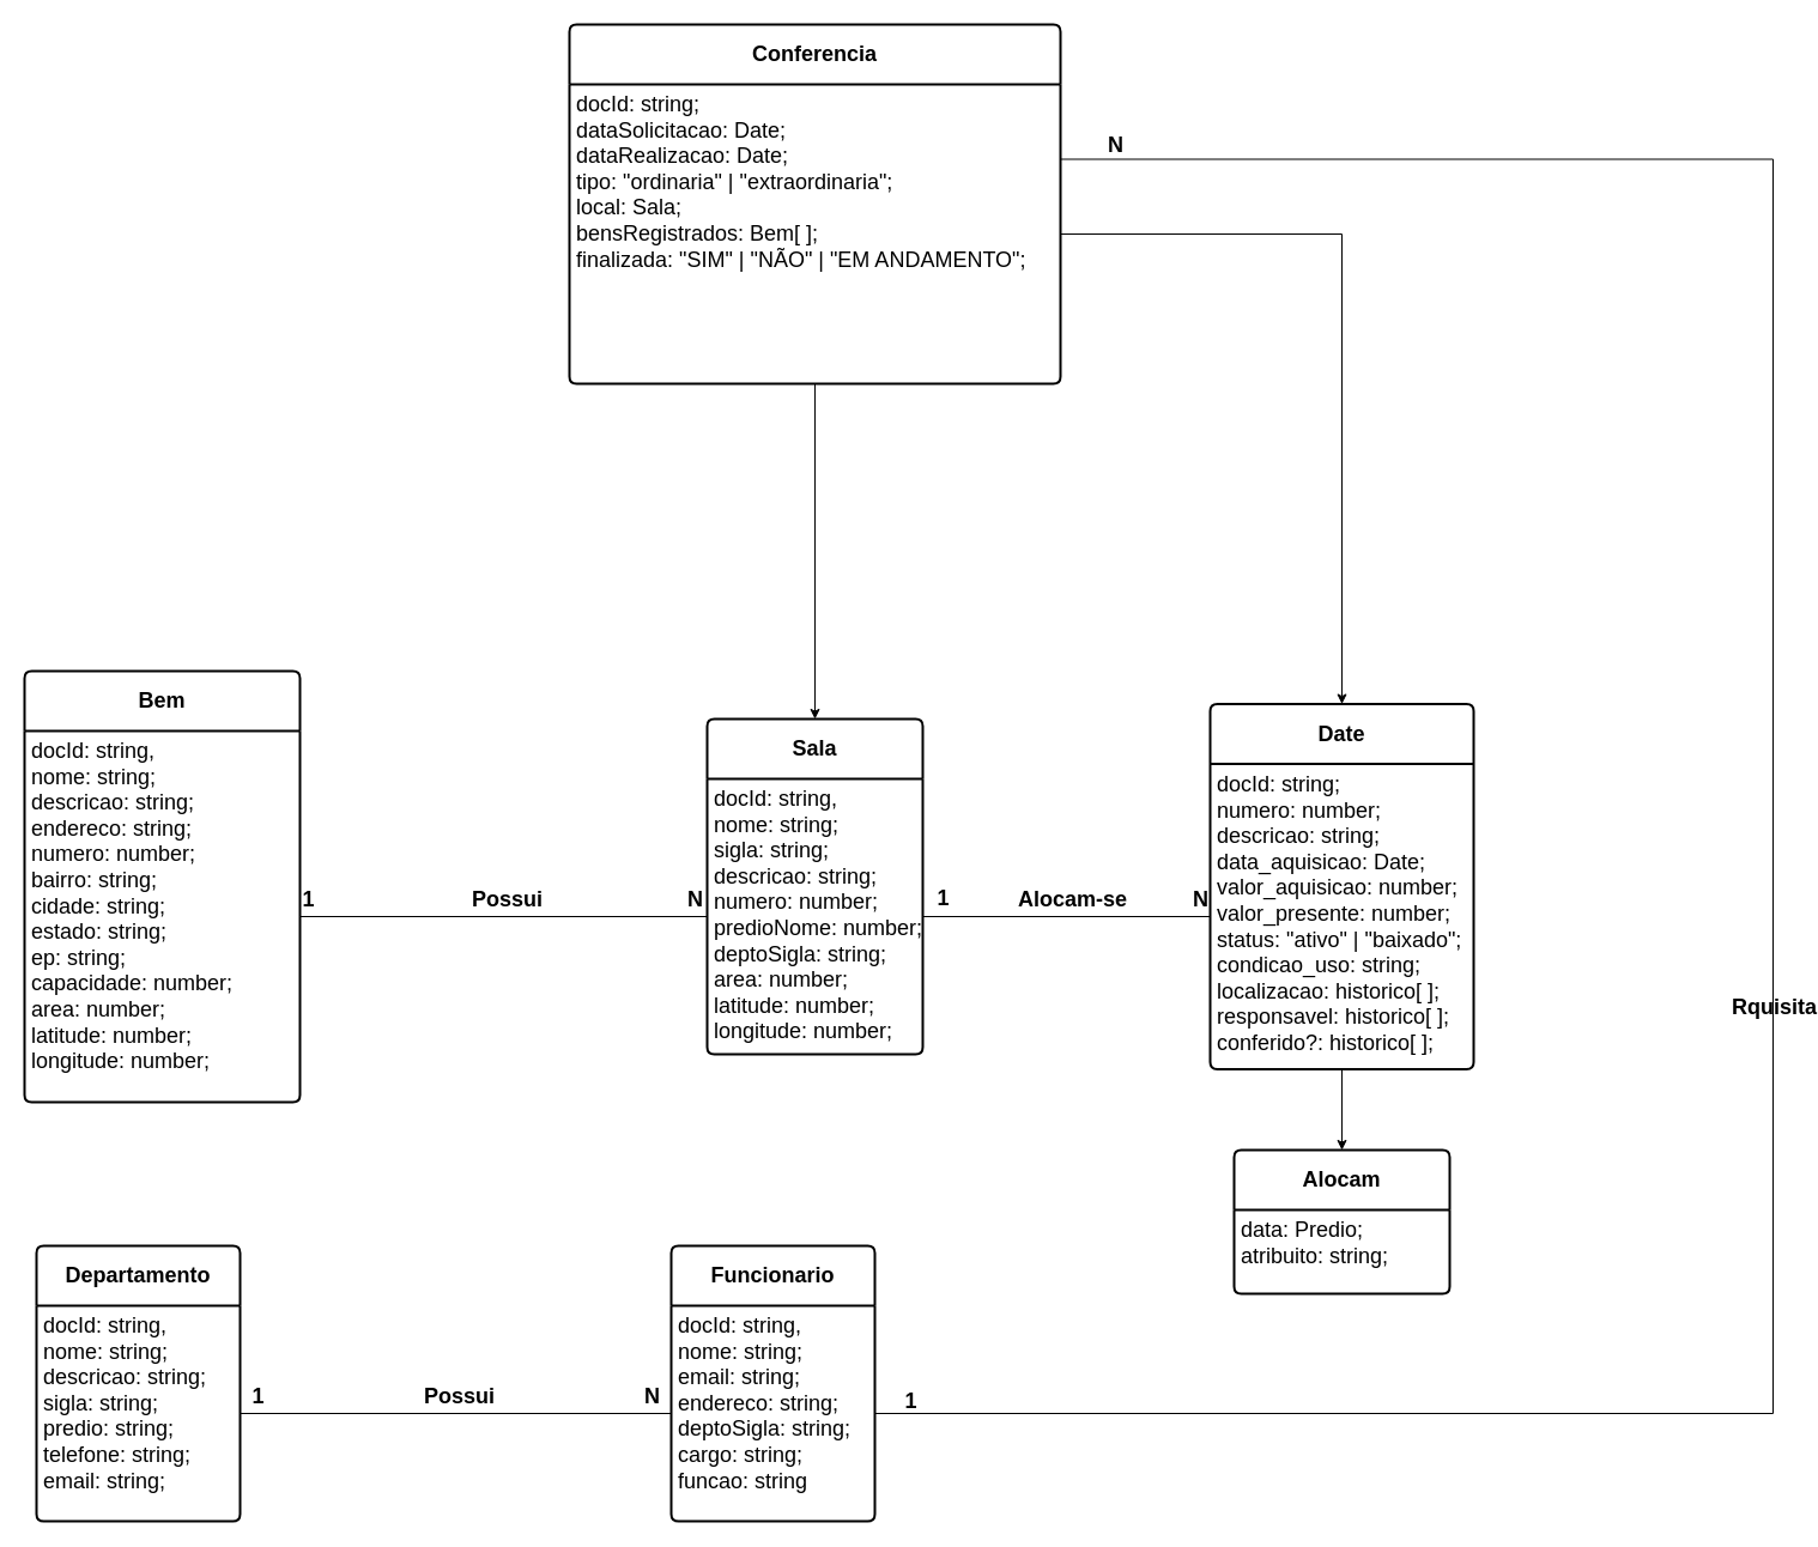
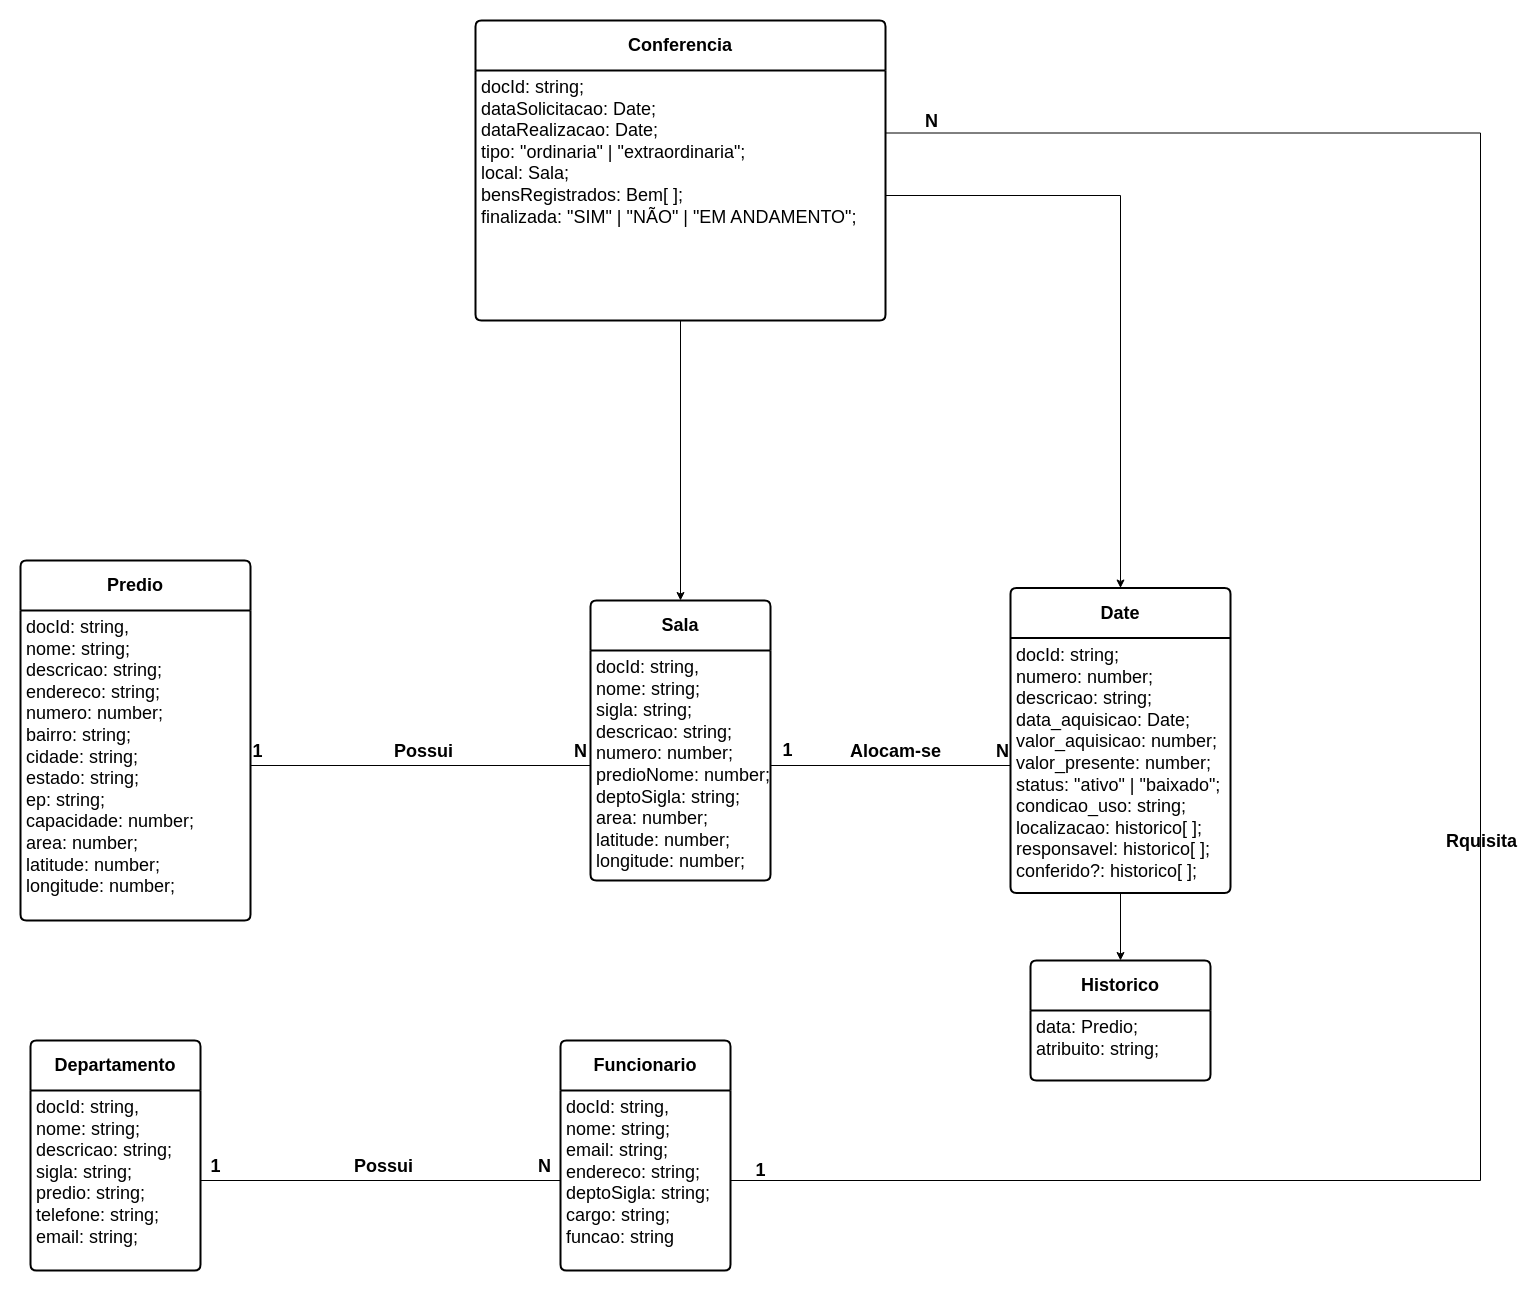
  <mxCell id="0" />
  <mxCell id="1" parent="0" />
  <mxCell id="2" value="&lt;b&gt;Date&lt;/b&gt;" style="swimlane;childLayout=stackLayout;horizontal=1;startSize=50;horizontalStack=0;rounded=1;fontSize=18;fontStyle=0;strokeWidth=2;resizeParent=0;resizeLast=1;shadow=0;dashed=0;align=center;arcSize=4;labelBorderColor=none;textShadow=0;whiteSpace=wrap;html=1;labelBackgroundColor=none;" vertex="1" parent="1"><mxGeometry x="1010" y="587.5" width="220" height="305" as="geometry" /></mxCell>
  <mxCell id="3" value="docId: string;&lt;br&gt;numero: number;&lt;br&gt;descricao: string;&lt;br&gt;data_aquisicao: Date;&lt;br&gt;valor_aquisicao: number;&lt;br&gt;valor_presente: number;&lt;br&gt;status: &quot;ativo&quot; | &quot;baixado&quot;;&lt;br&gt;condicao_uso: string;&lt;br&gt;localizacao: historico[ ];&amp;nbsp;&lt;br&gt;responsavel: historico[ ];&amp;nbsp;&lt;br&gt;conferido?: historico[ ];" style="align=left;strokeColor=none;fillColor=none;spacingLeft=4;fontSize=18;verticalAlign=top;resizable=0;rotatable=0;part=1;labelBorderColor=none;textShadow=0;html=1;labelBackgroundColor=none;" vertex="1" parent="2"><mxGeometry y="50" width="220" height="255" as="geometry" /></mxCell>
- <mxCell id="4" value="&lt;b&gt;Alocam&lt;/b&gt;" style="swimlane;childLayout=stackLayout;horizontal=1;startSize=50;horizontalStack=0;rounded=1;fontSize=18;fontStyle=0;strokeWidth=2;resizeParent=0;resizeLast=1;shadow=0;dashed=0;align=center;arcSize=4;labelBorderColor=none;textShadow=0;whiteSpace=wrap;html=1;labelBackgroundColor=none;" vertex="1" parent="1"><mxGeometry x="1030" y="960" width="180" height="120" as="geometry" /></mxCell>
+ <mxCell id="4" value="&lt;b&gt;Historico&lt;/b&gt;" style="swimlane;childLayout=stackLayout;horizontal=1;startSize=50;horizontalStack=0;rounded=1;fontSize=18;fontStyle=0;strokeWidth=2;resizeParent=0;resizeLast=1;shadow=0;dashed=0;align=center;arcSize=4;labelBorderColor=none;textShadow=0;whiteSpace=wrap;html=1;labelBackgroundColor=none;" vertex="1" parent="1"><mxGeometry x="1030" y="960" width="180" height="120" as="geometry" /></mxCell>
  <mxCell id="5" value="data: Predio;&lt;br&gt;atribuito: string;" style="align=left;strokeColor=none;fillColor=none;spacingLeft=4;fontSize=18;verticalAlign=top;resizable=0;rotatable=0;part=1;labelBorderColor=none;textShadow=0;html=1;labelBackgroundColor=none;" vertex="1" parent="4"><mxGeometry y="50" width="180" height="70" as="geometry" /></mxCell>
  <mxCell id="6" value="" style="edgeStyle=orthogonalEdgeStyle;rounded=0;orthogonalLoop=1;jettySize=auto;fontSize=18;labelBorderColor=none;textShadow=0;html=1;labelBackgroundColor=none;" edge="1" parent="1" source="3" target="4"><mxGeometry relative="1" as="geometry" /></mxCell>
- <mxCell id="7" value="&lt;b&gt;Bem&lt;/b&gt;" style="swimlane;childLayout=stackLayout;horizontal=1;startSize=50;horizontalStack=0;rounded=1;fontSize=18;fontStyle=0;strokeWidth=2;resizeParent=0;resizeLast=1;shadow=0;dashed=0;align=center;arcSize=4;labelBorderColor=none;textShadow=0;whiteSpace=wrap;html=1;labelBackgroundColor=none;" vertex="1" parent="1"><mxGeometry x="20" y="560" width="230" height="360" as="geometry" /></mxCell>
+ <mxCell id="7" value="&lt;b&gt;Predio&lt;/b&gt;" style="swimlane;childLayout=stackLayout;horizontal=1;startSize=50;horizontalStack=0;rounded=1;fontSize=18;fontStyle=0;strokeWidth=2;resizeParent=0;resizeLast=1;shadow=0;dashed=0;align=center;arcSize=4;labelBorderColor=none;textShadow=0;whiteSpace=wrap;html=1;labelBackgroundColor=none;" vertex="1" parent="1"><mxGeometry x="20" y="560" width="230" height="360" as="geometry" /></mxCell>
  <mxCell id="8" value="docId: string,&lt;br&gt;nome: string;&lt;br&gt;descricao: string;&lt;br&gt;endereco: string;&lt;br&gt;numero: number;&lt;br&gt;bairro: string;&lt;br&gt;cidade: string;&lt;br&gt;estado: string;&lt;br&gt;ep: string;&lt;br&gt;capacidade: number;&lt;br&gt;area: number;&lt;br&gt;latitude: number;&lt;br&gt;longitude: number;" style="align=left;strokeColor=none;fillColor=none;spacingLeft=4;fontSize=18;verticalAlign=top;resizable=0;rotatable=0;part=1;labelBorderColor=none;textShadow=0;html=1;labelBackgroundColor=none;" vertex="1" parent="7"><mxGeometry y="50" width="230" height="310" as="geometry" /></mxCell>
  <mxCell id="9" value="&lt;b&gt;Sala&lt;/b&gt;" style="swimlane;childLayout=stackLayout;horizontal=1;startSize=50;horizontalStack=0;rounded=1;fontSize=18;fontStyle=0;strokeWidth=2;resizeParent=0;resizeLast=1;shadow=0;dashed=0;align=center;arcSize=4;labelBorderColor=none;textShadow=0;whiteSpace=wrap;html=1;labelBackgroundColor=none;" vertex="1" parent="1"><mxGeometry x="590" y="600" width="180" height="280" as="geometry" /></mxCell>
  <mxCell id="10" value="docId: string,&lt;br&gt;nome: string;&lt;br&gt;sigla: string;&lt;br&gt;descricao: string;&lt;br&gt;numero: number;&amp;nbsp;&lt;br&gt;predioNome: number;&lt;br&gt;deptoSigla: string;&lt;br&gt;area: number;&lt;br&gt;latitude: number;&lt;br&gt;longitude: number;" style="align=left;strokeColor=none;fillColor=none;spacingLeft=4;fontSize=18;verticalAlign=top;resizable=0;rotatable=0;part=1;labelBorderColor=none;textShadow=0;html=1;labelBackgroundColor=none;" vertex="1" parent="9"><mxGeometry y="50" width="180" height="230" as="geometry" /></mxCell>
  <mxCell id="11" value="" style="edgeStyle=orthogonalEdgeStyle;rounded=0;orthogonalLoop=1;jettySize=auto;entryX=0;entryY=0.5;entryDx=0;entryDy=0;endArrow=none;endFill=0;fontSize=18;labelBorderColor=none;textShadow=0;html=1;labelBackgroundColor=none;" edge="1" parent="1" source="8" target="10"><mxGeometry relative="1" as="geometry" /></mxCell>
  <mxCell id="12" value="1" style="edgeLabel;align=center;verticalAlign=middle;resizable=0;points=[];fontSize=18;fontStyle=1;labelBorderColor=none;textShadow=0;html=1;labelBackgroundColor=none;" vertex="1" connectable="0" parent="11"><mxGeometry x="-0.205" y="-1" relative="1" as="geometry"><mxPoint x="-129" y="-16" as="offset" /></mxGeometry></mxCell>
  <mxCell id="13" value="N" style="edgeLabel;align=center;verticalAlign=middle;resizable=0;points=[];fontSize=18;fontStyle=1;labelBorderColor=none;textShadow=0;html=1;labelBackgroundColor=none;" vertex="1" connectable="0" parent="11"><mxGeometry x="0.371" relative="1" as="geometry"><mxPoint x="96" y="-15" as="offset" /></mxGeometry></mxCell>
  <mxCell id="14" value="Possui" style="edgeLabel;align=center;verticalAlign=middle;resizable=0;points=[];fontSize=18;fontStyle=1;labelBorderColor=none;textShadow=0;html=1;labelBackgroundColor=none;" vertex="1" connectable="0" parent="11"><mxGeometry x="-0.052" y="-3" relative="1" as="geometry"><mxPoint x="11" y="-18" as="offset" /></mxGeometry></mxCell>
  <mxCell id="15" value="1" style="edgeStyle=orthogonalEdgeStyle;rounded=0;orthogonalLoop=1;jettySize=auto;entryX=0;entryY=0.5;entryDx=0;entryDy=0;fontSize=18;endArrow=none;endFill=0;fontStyle=1;labelBorderColor=none;textShadow=0;html=1;labelBackgroundColor=none;" edge="1" parent="1" source="10" target="3"><mxGeometry x="-0.857" y="15" relative="1" as="geometry"><mxPoint as="offset" /></mxGeometry></mxCell>
  <mxCell id="16" value="Alocam-se" style="edgeLabel;align=center;verticalAlign=middle;resizable=0;points=[];fontSize=18;fontStyle=1;labelBorderColor=none;textShadow=0;html=1;labelBackgroundColor=none;" vertex="1" connectable="0" parent="15"><mxGeometry x="-0.16" y="-2" relative="1" as="geometry"><mxPoint x="23" y="-17" as="offset" /></mxGeometry></mxCell>
  <mxCell id="17" value="N" style="edgeLabel;align=center;verticalAlign=middle;resizable=0;points=[];fontSize=18;fontStyle=1;labelBorderColor=none;textShadow=0;html=1;labelBackgroundColor=none;" vertex="1" connectable="0" parent="15"><mxGeometry x="0.462" y="-2" relative="1" as="geometry"><mxPoint x="56" y="-17" as="offset" /></mxGeometry></mxCell>
  <mxCell id="18" value="&lt;b&gt;Departamento&lt;/b&gt;" style="swimlane;childLayout=stackLayout;horizontal=1;startSize=50;horizontalStack=0;rounded=1;fontSize=18;fontStyle=0;strokeWidth=2;resizeParent=0;resizeLast=1;shadow=0;dashed=0;align=center;arcSize=4;labelBorderColor=none;textShadow=0;whiteSpace=wrap;html=1;labelBackgroundColor=none;" vertex="1" parent="1"><mxGeometry x="30" y="1040" width="170" height="230" as="geometry" /></mxCell>
  <mxCell id="19" value="docId: string,&lt;br&gt;nome: string;&lt;br&gt;descricao: string;&lt;br&gt;sigla: string;&lt;br&gt;predio: string;&lt;br&gt;telefone: string;&lt;br&gt;email: string;" style="align=left;strokeColor=none;fillColor=none;spacingLeft=4;fontSize=18;verticalAlign=top;resizable=0;rotatable=0;part=1;labelBorderColor=none;textShadow=0;html=1;labelBackgroundColor=none;" vertex="1" parent="18"><mxGeometry y="50" width="170" height="180" as="geometry" /></mxCell>
  <mxCell id="20" value="&lt;b&gt;Funcionario&lt;/b&gt;" style="swimlane;childLayout=stackLayout;horizontal=1;startSize=50;horizontalStack=0;rounded=1;fontSize=18;fontStyle=0;strokeWidth=2;resizeParent=0;resizeLast=1;shadow=0;dashed=0;align=center;arcSize=4;labelBorderColor=none;textShadow=0;whiteSpace=wrap;html=1;labelBackgroundColor=none;" vertex="1" parent="1"><mxGeometry x="560" y="1040" width="170" height="230" as="geometry" /></mxCell>
  <mxCell id="21" value="docId: string,&lt;br&gt;nome: string;&lt;br&gt;email: string;&lt;br&gt;endereco: string;&lt;br&gt;deptoSigla: string;&lt;br&gt;cargo: string;&lt;br&gt;funcao: string" style="align=left;strokeColor=none;fillColor=none;spacingLeft=4;fontSize=18;verticalAlign=top;resizable=0;rotatable=0;part=1;labelBorderColor=none;textShadow=0;html=1;labelBackgroundColor=none;" vertex="1" parent="20"><mxGeometry y="50" width="170" height="180" as="geometry" /></mxCell>
  <mxCell id="22" value="" style="edgeStyle=orthogonalEdgeStyle;rounded=0;orthogonalLoop=1;jettySize=auto;entryX=0;entryY=0.5;entryDx=0;entryDy=0;endArrow=none;endFill=0;exitX=1;exitY=0.5;exitDx=0;exitDy=0;fontSize=18;labelBorderColor=none;textShadow=0;html=1;labelBackgroundColor=none;" edge="1" parent="1" source="19" target="21"><mxGeometry relative="1" as="geometry"><mxPoint x="230" y="735" as="sourcePoint" /><mxPoint x="560" y="735" as="targetPoint" /></mxGeometry></mxCell>
  <mxCell id="23" value="1" style="edgeLabel;align=center;verticalAlign=middle;resizable=0;points=[];fontSize=18;fontStyle=1;labelBorderColor=none;textShadow=0;html=1;labelBackgroundColor=none;" vertex="1" connectable="0" parent="22"><mxGeometry x="-0.205" y="-1" relative="1" as="geometry"><mxPoint x="-129" y="-16" as="offset" /></mxGeometry></mxCell>
  <mxCell id="24" value="N" style="edgeLabel;align=center;verticalAlign=middle;resizable=0;points=[];fontSize=18;fontStyle=1;labelBorderColor=none;textShadow=0;html=1;labelBackgroundColor=none;" vertex="1" connectable="0" parent="22"><mxGeometry x="0.371" relative="1" as="geometry"><mxPoint x="96" y="-15" as="offset" /></mxGeometry></mxCell>
  <mxCell id="25" value="Possui" style="edgeLabel;align=center;verticalAlign=middle;resizable=0;points=[];fontSize=18;fontStyle=1;labelBorderColor=none;textShadow=0;html=1;labelBackgroundColor=none;" vertex="1" connectable="0" parent="22"><mxGeometry x="-0.052" y="-3" relative="1" as="geometry"><mxPoint x="11" y="-18" as="offset" /></mxGeometry></mxCell>
  <mxCell id="26" value="&lt;b&gt;Conferencia&lt;/b&gt;" style="swimlane;childLayout=stackLayout;horizontal=1;startSize=50;horizontalStack=0;rounded=1;fontSize=18;fontStyle=0;strokeWidth=2;resizeParent=0;resizeLast=1;shadow=0;dashed=0;align=center;arcSize=4;labelBorderColor=none;textShadow=0;whiteSpace=wrap;html=1;labelBackgroundColor=none;" vertex="1" parent="1"><mxGeometry x="475" y="20" width="410" height="300" as="geometry" /></mxCell>
  <mxCell id="27" value="docId: string;&lt;br&gt;dataSolicitacao: Date;&lt;br&gt;dataRealizacao: Date;&lt;br&gt;tipo: &quot;ordinaria&quot; | &quot;extraordinaria&quot;;&lt;br&gt;local: Sala;&lt;br&gt;bensRegistrados: Bem[ ];&lt;br&gt;finalizada: &quot;SIM&quot; | &quot;NÃO&quot; | &quot;EM ANDAMENTO&quot;;" style="align=left;strokeColor=none;fillColor=none;spacingLeft=4;fontSize=18;verticalAlign=top;resizable=0;rotatable=0;part=1;labelBorderColor=none;textShadow=0;html=1;labelBackgroundColor=none;" vertex="1" parent="26"><mxGeometry y="50" width="410" height="250" as="geometry" /></mxCell>
  <mxCell id="28" value="" style="edgeStyle=orthogonalEdgeStyle;rounded=0;orthogonalLoop=1;jettySize=auto;entryX=0.5;entryY=0;entryDx=0;entryDy=0;fontSize=18;labelBorderColor=none;textShadow=0;html=1;labelBackgroundColor=none;" edge="1" parent="1" source="27" target="9"><mxGeometry relative="1" as="geometry" /></mxCell>
  <mxCell id="29" value="" style="edgeStyle=orthogonalEdgeStyle;rounded=0;orthogonalLoop=1;jettySize=auto;exitX=1;exitY=0.5;exitDx=0;exitDy=0;entryX=0.5;entryY=0;entryDx=0;entryDy=0;fontSize=18;labelBorderColor=none;textShadow=0;html=1;labelBackgroundColor=none;" edge="1" parent="1" source="27" target="2"><mxGeometry relative="1" as="geometry" /></mxCell>
  <mxCell id="30" value="1" style="edgeStyle=orthogonalEdgeStyle;rounded=0;orthogonalLoop=1;jettySize=auto;entryX=1;entryY=0.25;entryDx=0;entryDy=0;fontSize=18;endArrow=none;endFill=0;fontStyle=1;labelBorderColor=none;textShadow=0;html=1;labelBackgroundColor=none;" edge="1" parent="1" source="21" target="27"><mxGeometry x="-0.975" y="10" relative="1" as="geometry"><Array as="points"><mxPoint x="1480" y="1180" /><mxPoint x="1480" y="133" /></Array><mxPoint as="offset" /></mxGeometry></mxCell>
  <mxCell id="31" value="N" style="edgeLabel;align=center;verticalAlign=middle;resizable=0;points=[];fontSize=18;fontStyle=1;labelBorderColor=none;textShadow=0;html=1;labelBackgroundColor=none;" vertex="1" connectable="0" parent="30"><mxGeometry x="-0.011" y="-5" relative="1" as="geometry"><mxPoint x="-555" y="-627" as="offset" /></mxGeometry></mxCell>
  <mxCell id="32" value="Rquisita" style="edgeLabel;align=center;verticalAlign=middle;resizable=0;points=[];fontSize=18;fontStyle=1;labelBorderColor=none;textShadow=0;html=1;labelBackgroundColor=none;" vertex="1" connectable="0" parent="30"><mxGeometry x="-0.089" relative="1" as="geometry"><mxPoint as="offset" /></mxGeometry></mxCell>
